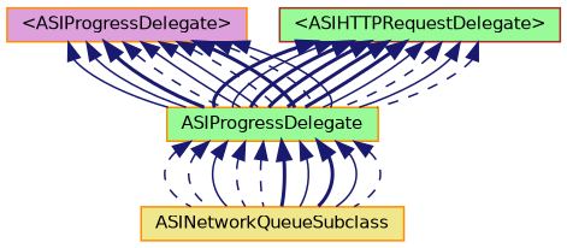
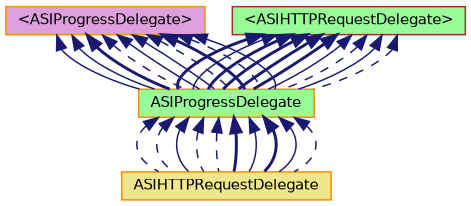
  digraph {
    node [color=darkorange fillcolor=palegreen fontname=Helvetica fontsize=10 shape=record style=filled]
    edge [color=midnightblue dir=back fontname=Helvetica fontsize=10 labelfontname=Helvetica labelfontsize=10 style=solid]
    n1 [fontcolor=black height=0.2 label=ASIProgressDelegate width=0.4]
-   n2 [fillcolor=khaki height=0.2 label=ASINetworkQueueSubclass width=0.4]
+   n2 [fillcolor=khaki height=0.2 label=ASIHTTPRequestDelegate width=0.4]
    n3 [fillcolor=plum height=0.2 label="\<ASIProgressDelegate\>" width=0.4]
    n4 [color=brown height=0.2 label="\<ASIHTTPRequestDelegate\>" width=0.4]
    n1 -> n2 [style=dashed]
    n1 -> n2 [style=dashed]
    n1 -> n2
    n1 -> n2 [style=dashed]
    n1 -> n2 [style=dashed]
    n1 -> n2 [style=bold]
    n1 -> n2
    n1 -> n2 [style=bold]
    n1 -> n2
    n1 -> n2 [style=dashed]
    n3 -> n1
    n3 -> n1
    n3 -> n1 [style=bold]
    n3 -> n1 [style=dashed]
    n3 -> n1
    n3 -> n1
    n3 -> n1 [style=dashed]
    n3 -> n1 [style=bold]
    n3 -> n1 [style=dashed]
    n3 -> n1
    n4 -> n1 [style=bold]
    n4 -> n1
    n4 -> n1 [style=bold]
    n4 -> n1 [style=bold]
    n4 -> n1 [style=bold]
    n4 -> n1 [style=bold]
    n4 -> n1
    n4 -> n1 [style=dashed]
    n4 -> n1
    n4 -> n1 [style=dashed]
  }
